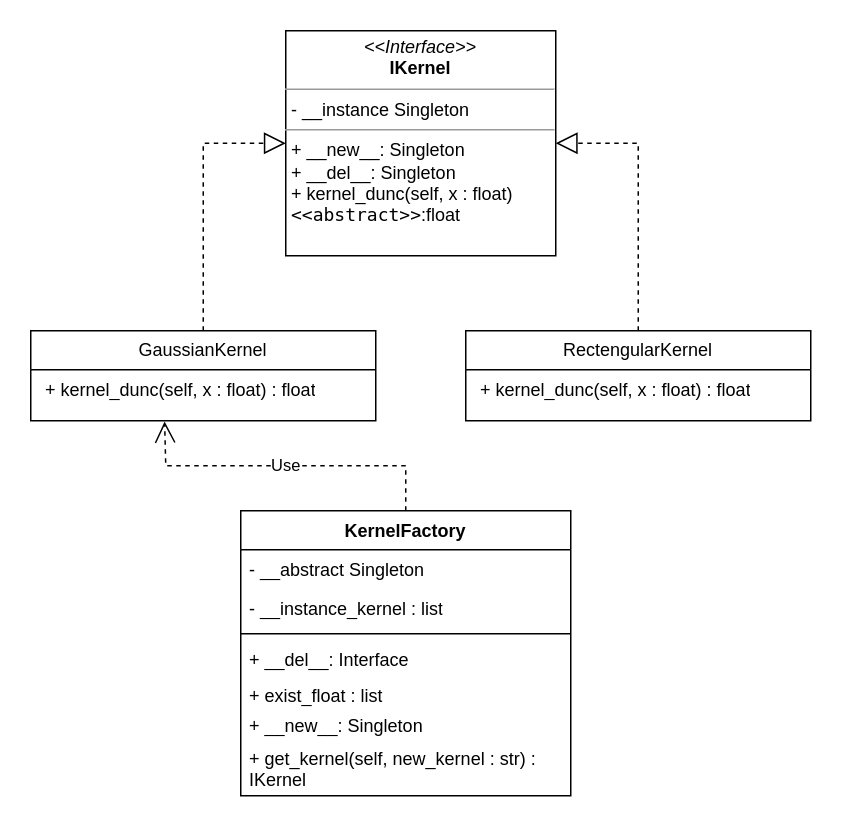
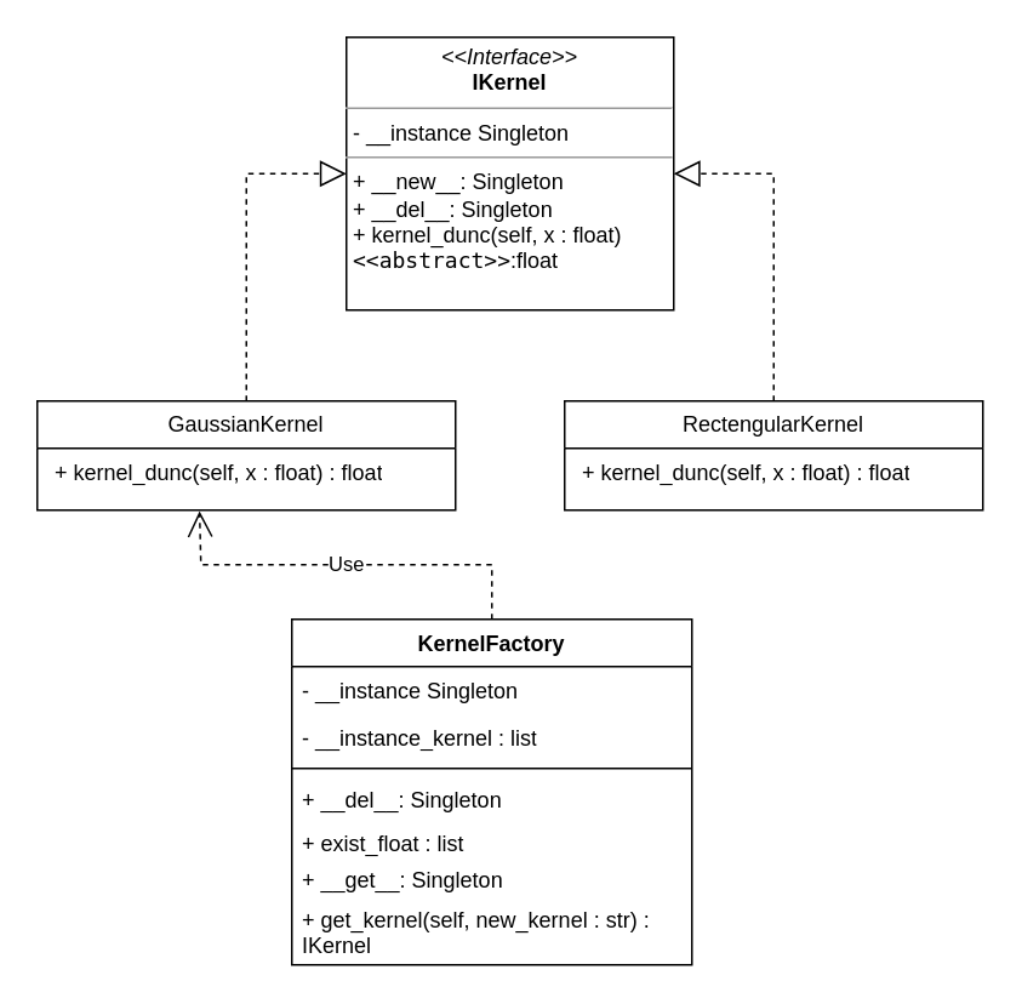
  <mxCell id="0" />
  <mxCell id="1" parent="0" />
  <mxCell id="2" value="&lt;p style=&quot;margin:0px;margin-top:4px;text-align:center;&quot;&gt;&lt;i&gt;&amp;lt;&amp;lt;Interface&amp;gt;&amp;gt;&lt;/i&gt;&lt;br&gt;&lt;b&gt;IKernel&lt;/b&gt;&lt;br&gt;&lt;/p&gt;&lt;hr size=&quot;1&quot;&gt;&lt;p style=&quot;margin:0px;margin-left:4px;&quot;&gt;- __instance Singleton&lt;br&gt;&lt;/p&gt;&lt;hr size=&quot;1&quot;&gt;&lt;p style=&quot;margin:0px;margin-left:4px;&quot;&gt;+ __new__: Singleton&lt;br&gt;+ __del__: Singleton&lt;/p&gt;&lt;p style=&quot;margin:0px;margin-left:4px;&quot;&gt;+ kernel_dunc(self, x : float)&lt;code class=&quot;!whitespace-pre hljs language-diff&quot;&gt;&amp;lt;&amp;lt;abstract&amp;gt;&amp;gt;&lt;/code&gt;:float&lt;/p&gt;" style="verticalAlign=top;align=left;overflow=fill;fontSize=12;fontFamily=Helvetica;html=1;whiteSpace=wrap;" vertex="1" parent="1"><mxGeometry x="190" y="20" width="180" height="150" as="geometry" /></mxCell>
  <mxCell id="3" value="GaussianKernel" style="swimlane;fontStyle=0;childLayout=stackLayout;horizontal=1;startSize=26;fillColor=none;horizontalStack=0;resizeParent=1;resizeParentMax=0;resizeLast=0;collapsible=1;marginBottom=0;whiteSpace=wrap;html=1;" vertex="1" parent="1"><mxGeometry x="20" y="220" width="230" height="60" as="geometry" /></mxCell>
  <mxCell id="4" value="&lt;p style=&quot;margin:0px;margin-left:4px;&quot;&gt;+ kernel_dunc(self, x : float) : float&lt;/p&gt;" style="text;strokeColor=none;fillColor=none;align=left;verticalAlign=top;spacingLeft=4;spacingRight=4;overflow=hidden;rotatable=0;points=[[0,0.5],[1,0.5]];portConstraint=eastwest;whiteSpace=wrap;html=1;" vertex="1" parent="3"><mxGeometry y="26" width="230" height="34" as="geometry" /></mxCell>
  <mxCell id="5" value="RectengularKernel" style="swimlane;fontStyle=0;childLayout=stackLayout;horizontal=1;startSize=26;fillColor=none;horizontalStack=0;resizeParent=1;resizeParentMax=0;resizeLast=0;collapsible=1;marginBottom=0;whiteSpace=wrap;html=1;" vertex="1" parent="1"><mxGeometry x="310" y="220" width="230" height="60" as="geometry" /></mxCell>
  <mxCell id="6" value="&lt;p style=&quot;margin:0px;margin-left:4px;&quot;&gt;+ kernel_dunc(self, x : float) : float&lt;/p&gt;" style="text;strokeColor=none;fillColor=none;align=left;verticalAlign=top;spacingLeft=4;spacingRight=4;overflow=hidden;rotatable=0;points=[[0,0.5],[1,0.5]];portConstraint=eastwest;whiteSpace=wrap;html=1;" vertex="1" parent="5"><mxGeometry y="26" width="230" height="34" as="geometry" /></mxCell>
  <mxCell id="7" value="" style="endArrow=block;dashed=1;endFill=0;endSize=12;html=1;rounded=0;exitX=0.5;exitY=0;exitDx=0;exitDy=0;entryX=1;entryY=0.5;entryDx=0;entryDy=0;" edge="1" parent="1" source="5" target="2"><mxGeometry width="160" relative="1" as="geometry"><mxPoint x="430" y="160" as="sourcePoint" /><mxPoint x="590" y="160" as="targetPoint" /><Array as="points"><mxPoint x="425" y="95" /></Array></mxGeometry></mxCell>
  <mxCell id="8" value="" style="endArrow=block;dashed=1;endFill=0;endSize=12;html=1;rounded=0;exitX=0.5;exitY=0;exitDx=0;exitDy=0;entryX=0;entryY=0.5;entryDx=0;entryDy=0;" edge="1" parent="1" source="3" target="2"><mxGeometry width="160" relative="1" as="geometry"><mxPoint x="430" y="160" as="sourcePoint" /><mxPoint x="590" y="160" as="targetPoint" /><Array as="points"><mxPoint x="135" y="95" /></Array></mxGeometry></mxCell>
  <mxCell id="9" value="KernelFactory" style="swimlane;fontStyle=1;align=center;verticalAlign=top;childLayout=stackLayout;horizontal=1;startSize=26;horizontalStack=0;resizeParent=1;resizeParentMax=0;resizeLast=0;collapsible=1;marginBottom=0;whiteSpace=wrap;html=1;" vertex="1" parent="1"><mxGeometry x="160" y="340" width="220" height="190" as="geometry" /></mxCell>
- <mxCell id="10" value="- __abstract Singleton" style="text;strokeColor=none;fillColor=none;align=left;verticalAlign=top;spacingLeft=4;spacingRight=4;overflow=hidden;rotatable=0;points=[[0,0.5],[1,0.5]];portConstraint=eastwest;whiteSpace=wrap;html=1;" vertex="1" parent="9"><mxGeometry y="26" width="220" height="26" as="geometry" /></mxCell>
+ <mxCell id="10" value="- __instance Singleton" style="text;strokeColor=none;fillColor=none;align=left;verticalAlign=top;spacingLeft=4;spacingRight=4;overflow=hidden;rotatable=0;points=[[0,0.5],[1,0.5]];portConstraint=eastwest;whiteSpace=wrap;html=1;" vertex="1" parent="9"><mxGeometry y="26" width="220" height="26" as="geometry" /></mxCell>
  <mxCell id="11" value="- __instance_kernel : list" style="text;strokeColor=none;fillColor=none;align=left;verticalAlign=top;spacingLeft=4;spacingRight=4;overflow=hidden;rotatable=0;points=[[0,0.5],[1,0.5]];portConstraint=eastwest;whiteSpace=wrap;html=1;" vertex="1" parent="9"><mxGeometry y="52" width="220" height="26" as="geometry" /></mxCell>
  <mxCell id="12" value="" style="line;strokeWidth=1;fillColor=none;align=left;verticalAlign=middle;spacingTop=-1;spacingLeft=3;spacingRight=3;rotatable=0;labelPosition=right;points=[];portConstraint=eastwest;strokeColor=inherit;" vertex="1" parent="9"><mxGeometry y="78" width="220" height="8" as="geometry" /></mxCell>
- <mxCell id="13" value="+ __del__: Interface" style="text;strokeColor=none;fillColor=none;align=left;verticalAlign=top;spacingLeft=4;spacingRight=4;overflow=hidden;rotatable=0;points=[[0,0.5],[1,0.5]];portConstraint=eastwest;whiteSpace=wrap;html=1;" vertex="1" parent="9"><mxGeometry y="86" width="220" height="24" as="geometry" /></mxCell>
+ <mxCell id="13" value="+ __del__: Singleton" style="text;strokeColor=none;fillColor=none;align=left;verticalAlign=top;spacingLeft=4;spacingRight=4;overflow=hidden;rotatable=0;points=[[0,0.5],[1,0.5]];portConstraint=eastwest;whiteSpace=wrap;html=1;" vertex="1" parent="9"><mxGeometry y="86" width="220" height="24" as="geometry" /></mxCell>
  <mxCell id="14" value="+ exist_float : list" style="text;strokeColor=none;fillColor=none;align=left;verticalAlign=top;spacingLeft=4;spacingRight=4;overflow=hidden;rotatable=0;points=[[0,0.5],[1,0.5]];portConstraint=eastwest;whiteSpace=wrap;html=1;" vertex="1" parent="9"><mxGeometry y="110" width="220" height="20" as="geometry" /></mxCell>
- <mxCell id="15" value="+ __new__: Singleton" style="text;strokeColor=none;fillColor=none;align=left;verticalAlign=top;spacingLeft=4;spacingRight=4;overflow=hidden;rotatable=0;points=[[0,0.5],[1,0.5]];portConstraint=eastwest;whiteSpace=wrap;html=1;" vertex="1" parent="9"><mxGeometry y="130" width="220" height="22" as="geometry" /></mxCell>
+ <mxCell id="15" value="+ __get__: Singleton" style="text;strokeColor=none;fillColor=none;align=left;verticalAlign=top;spacingLeft=4;spacingRight=4;overflow=hidden;rotatable=0;points=[[0,0.5],[1,0.5]];portConstraint=eastwest;whiteSpace=wrap;html=1;" vertex="1" parent="9"><mxGeometry y="130" width="220" height="22" as="geometry" /></mxCell>
  <mxCell id="16" value="&lt;div&gt;+ get_kernel(self, new_kernel : str) : IKernel&lt;br&gt;&lt;/div&gt;" style="text;strokeColor=none;fillColor=none;align=left;verticalAlign=top;spacingLeft=4;spacingRight=4;overflow=hidden;rotatable=0;points=[[0,0.5],[1,0.5]];portConstraint=eastwest;whiteSpace=wrap;html=1;" vertex="1" parent="9"><mxGeometry y="152" width="220" height="38" as="geometry" /></mxCell>
  <mxCell id="17" value="Use" style="endArrow=open;endSize=12;dashed=1;html=1;rounded=0;exitX=0.5;exitY=0;exitDx=0;exitDy=0;entryX=0.388;entryY=1.016;entryDx=0;entryDy=0;entryPerimeter=0;" edge="1" parent="1" source="9" target="4"><mxGeometry width="160" relative="1" as="geometry"><mxPoint x="250" y="320" as="sourcePoint" /><mxPoint x="410" y="320" as="targetPoint" /><Array as="points"><mxPoint x="270" y="310" /><mxPoint x="110" y="310" /></Array></mxGeometry></mxCell>
